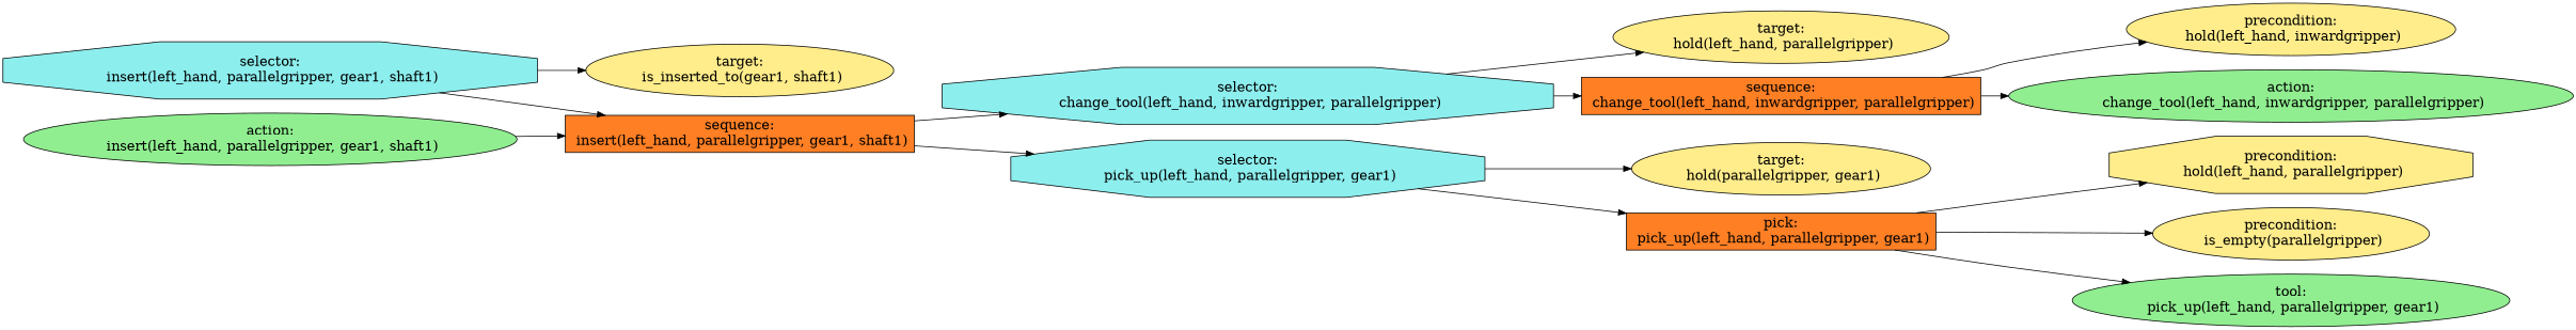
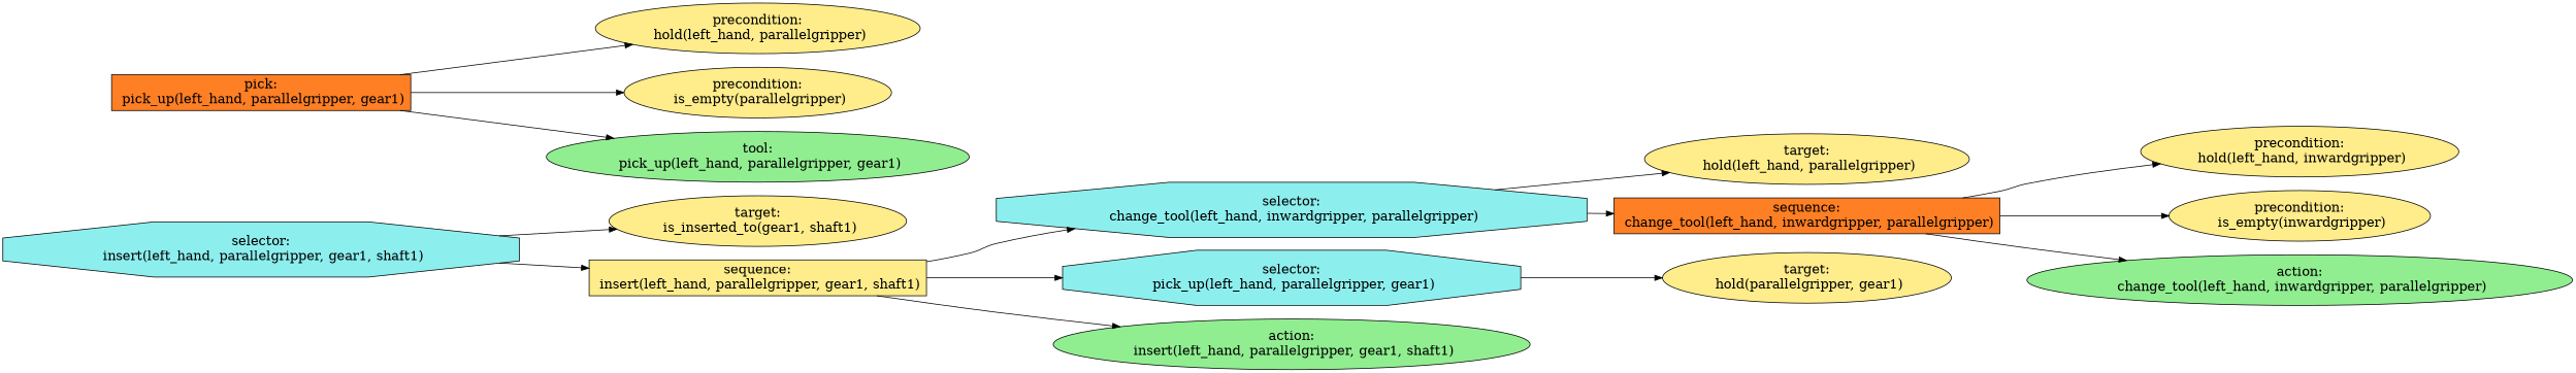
  digraph {
    fontname="times-roman"
    ordering=out
    rankdir=LR
    node [fillcolor=lightgoldenrod1 fontcolor=black fontname="times-roman" fontsize=18 shape=ellipse style=filled]
    edge [fontname="times-roman"]
    n1 [fillcolor=darkslategray2 label="selector:\n insert(left_hand, parallelgripper, gear1, shaft1)" shape=octagon]
    n2 [label="target:\n is_inserted_to(gear1, shaft1)"]
-   n3 [fillcolor=chocolate1 label="sequence:\n insert(left_hand, parallelgripper, gear1, shaft1)" shape=box]
+   n3 [label="sequence:\n insert(left_hand, parallelgripper, gear1, shaft1)" shape=box]
    n4 [fillcolor=darkslategray2 label="selector:\n change_tool(left_hand, inwardgripper, parallelgripper)" shape=octagon]
    n5 [fillcolor=darkslategray2 label="selector:\n pick_up(left_hand, parallelgripper, gear1)" shape=octagon]
    n6 [fillcolor=lightgreen label="action:\n insert(left_hand, parallelgripper, gear1, shaft1)"]
    n7 [label="target:\n hold(left_hand, parallelgripper)"]
    n8 [fillcolor=chocolate1 label="sequence:\n change_tool(left_hand, inwardgripper, parallelgripper)" shape=box]
    n9 [label="target:\n hold(parallelgripper, gear1)"]
    n10 [fillcolor=chocolate1 label="pick:\n pick_up(left_hand, parallelgripper, gear1)" shape=box]
    n11 [label="precondition:\n hold(left_hand, inwardgripper)"]
+   n12 [label="precondition:\n is_empty(inwardgripper)"]
    n13 [fillcolor=lightgreen label="action:\n change_tool(left_hand, inwardgripper, parallelgripper)"]
-   n14 [label="precondition:\n hold(left_hand, parallelgripper)" shape=octagon]
+   n14 [label="precondition:\n hold(left_hand, parallelgripper)"]
    n15 [label="precondition:\n is_empty(parallelgripper)"]
    n16 [fillcolor=lightgreen label="tool:\n pick_up(left_hand, parallelgripper, gear1)"]
    n1 -> n2
    n1 -> n3
    n3 -> n4
    n3 -> n5
-   n6 -> n3
+   n3 -> n6
    n4 -> n7
    n4 -> n8
    n5 -> n9
-   n5 -> n10
    n8 -> n11
+   n8 -> n12
    n8 -> n13
    n10 -> n14
    n10 -> n15
    n10 -> n16
  }
